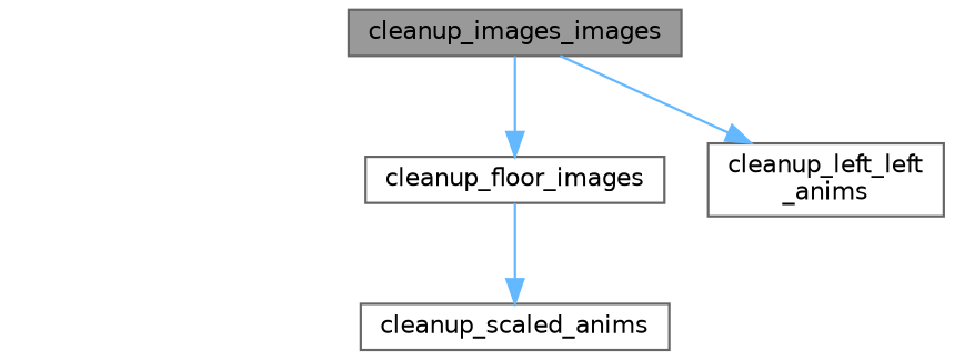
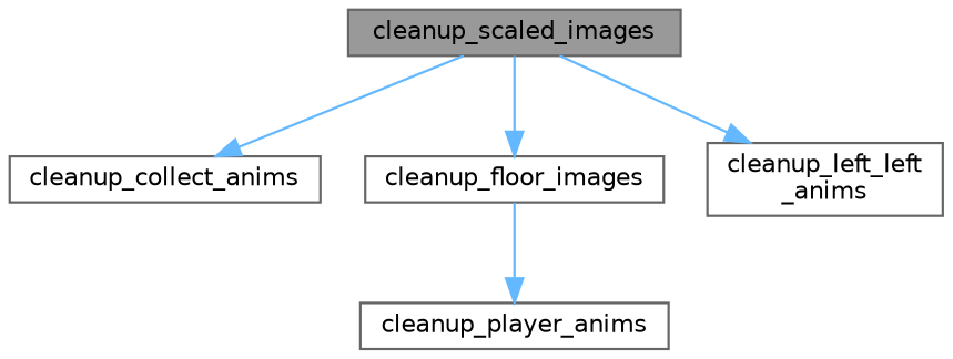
  digraph {
    rankdir=TB
    node [color=grey40 fillcolor=white fontname=Helvetica fontsize=10 shape=box style=filled]
    edge [color=steelblue1 fontname=Helvetica fontsize=10 labelfontname=Helvetica labelfontsize=10 style=solid]
-   n1 [color=gray40 fillcolor=grey60 fontcolor=black height=0.2 label=cleanup_images_images width=0.4]
+   n1 [color=gray40 fillcolor=grey60 fontcolor=black height=0.2 label=cleanup_scaled_images width=0.4]
+   n2 [height=0.2 label=cleanup_collect_anims width=0.4]
    n3 [height=0.2 label=cleanup_floor_images width=0.4]
    n4 [height=0.2 label="cleanup_left_left\l_anims" width=0.4]
-   n5 [height=0.2 label=cleanup_scaled_anims width=0.4]
+   n5 [height=0.2 label=cleanup_player_anims width=0.4]
+   n1 -> n2
    n1 -> n3
    n1 -> n4
    n3 -> n5
  }
